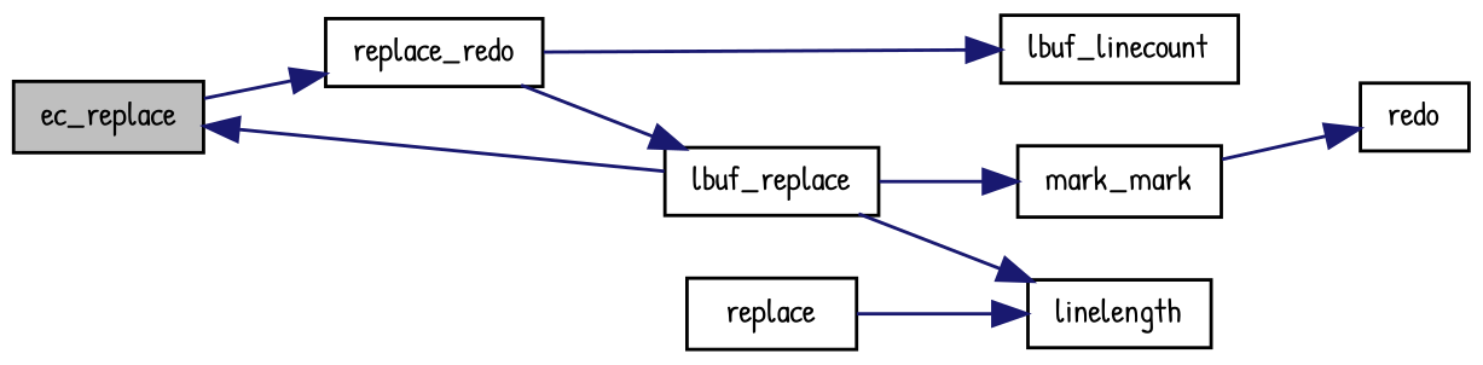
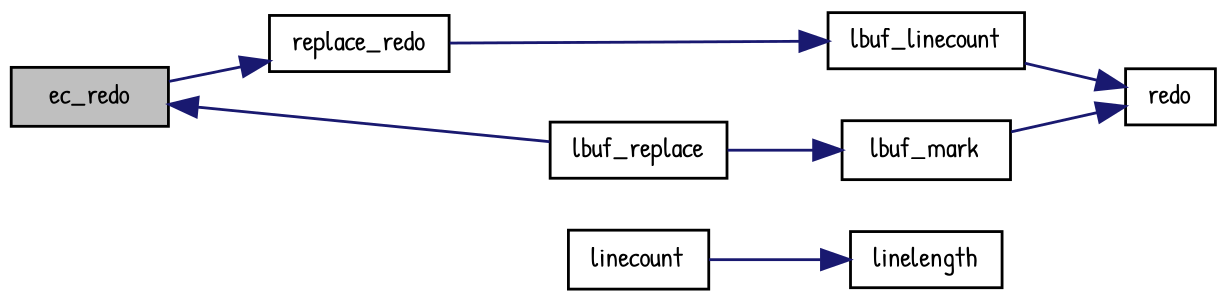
  digraph {
    fontname="Patrick Hand"
    rankdir=LR
    node [color=black fillcolor=white fontname="Patrick Hand" fontsize=10 shape=record style=filled]
    edge [color=midnightblue fontname="Patrick Hand" fontsize=10 labelfontname=Helvetica labelfontsize=10 style=solid]
-   n1 [fillcolor=grey75 fontcolor=black height=0.2 label=ec_replace width=0.4]
+   n1 [fillcolor=grey75 fontcolor=black height=0.2 label=ec_redo width=0.4]
    n2 [height=0.2 label=replace_redo width=0.4]
    n3 [height=0.2 label=lbuf_linecount width=0.4]
    n4 [height=0.2 label=lbuf_replace width=0.4]
    n5 [height=0.2 label=redo width=0.4]
-   n6 [height=0.2 label=mark_mark width=0.4]
+   n6 [height=0.2 label=lbuf_mark width=0.4]
    n7 [height=0.2 label=linelength width=0.4]
-   n8 [height=0.2 label=replace width=0.4]
+   n8 [height=0.2 label=linecount width=0.4]
    n1 -> n2
    n2 -> n3
-   n2 -> n4
+   n3 -> n5
    n4 -> n1
    n4 -> n6
-   n4 -> n7
    n6 -> n5
    n8 -> n7
  }
